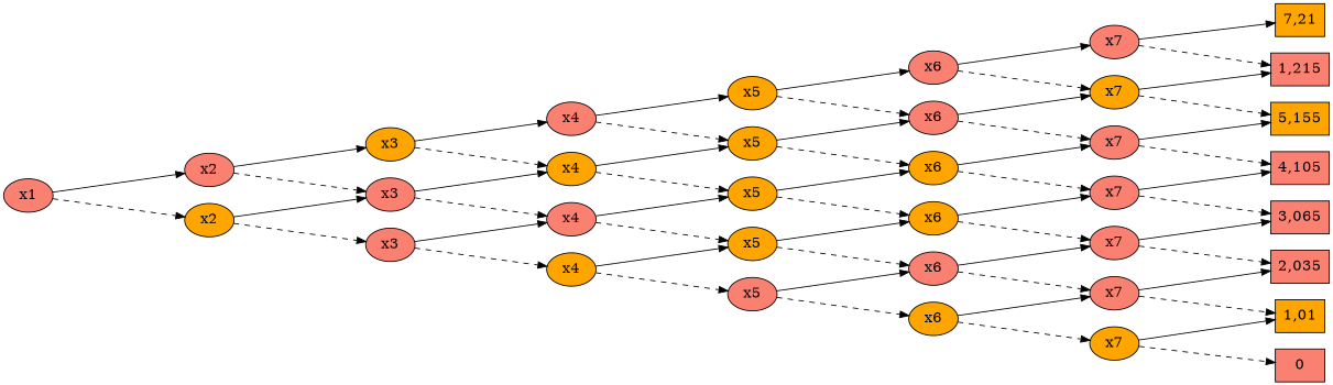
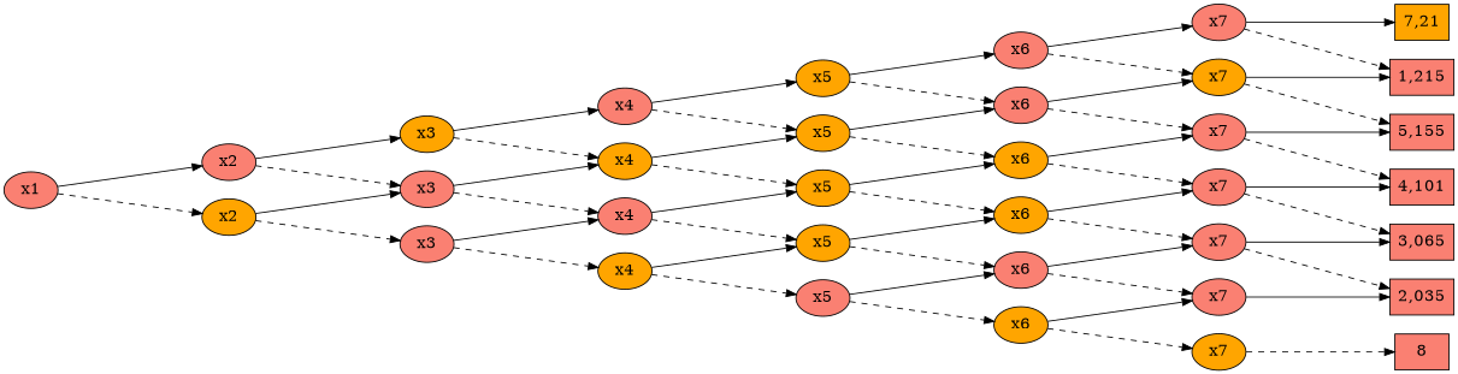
  digraph {
    fontname=Helvetica
    fontsize=16
    rankdir=LR
    ranksep=2.00
    node [color=black fillcolor=salmon fontsize=16 shape=ellipse style=filled]
    edge [color=black style=solid]
    n1 [label=x4]
    n2 [fillcolor=orange label=x5]
    n3 [fillcolor=orange label=x5]
    n4 [label=x6]
    n5 [label=x6]
    n6 [fillcolor=orange label=x6]
    n7 [fillcolor=orange label=x3]
    n8 [fillcolor=orange label=x4]
    n9 [fillcolor=orange label=x5]
    n10 [label=x2]
    n11 [label=x3]
    n12 [label=x4]
    n13 [label=x1]
    n14 [fillcolor=orange label=x2]
    n15 [label=x3]
    n16 [label=x7]
    n17 [label="1,215" shape=box]
    n18 [fillcolor=orange label="7,21" shape=box]
-   n19 [fillcolor=orange label="1,01" shape=box]
-   n20 [fillcolor=orange label="5,155" shape=box]
+   n20 [label="5,155" shape=box]
    n21 [fillcolor=orange label=x7]
    n22 [label=x7]
    n23 [label="3,065" shape=box]
    n24 [label="2,035" shape=box]
-   n25 [label="4,105" shape=box]
-   n26 [label=0 shape=box]
+   n25 [label="4,101" shape=box]
+   n26 [label=8 shape=box]
    n27 [fillcolor=orange label=x5]
    n28 [fillcolor=orange label=x6]
    n29 [label=x6]
    n30 [fillcolor=orange label=x4]
    n31 [label=x5]
    n32 [label=x7]
    n33 [label=x7]
    n34 [fillcolor=orange label=x6]
    n35 [label=x7]
    n36 [fillcolor=orange label=x7]
    n1 -> n2
    n1 -> n3 [style=dashed]
    n2 -> n4
    n2 -> n5 [style=dashed]
    n3 -> n5
    n3 -> n6 [style=dashed]
    n4 -> n16
    n4 -> n21 [style=dashed]
    n5 -> n21
    n5 -> n22 [style=dashed]
    n6 -> n22
    n6 -> n33 [style=dashed]
    n7 -> n1
    n7 -> n8 [style=dashed]
    n8 -> n3
    n8 -> n9 [style=dashed]
    n9 -> n6
    n9 -> n28 [style=dashed]
    n10 -> n7
    n10 -> n11 [style=dashed]
    n11 -> n8
    n11 -> n12 [style=dashed]
    n12 -> n9
    n12 -> n27 [style=dashed]
    n13 -> n10
    n13 -> n14 [style=dashed]
    n14 -> n11
    n14 -> n15 [style=dashed]
    n15 -> n12
    n15 -> n30 [style=dashed]
    n16 -> n17 [style=dashed]
    n16 -> n18
    n21 -> n17
    n21 -> n20 [style=dashed]
    n22 -> n20
    n22 -> n25 [style=dashed]
    n27 -> n28
    n27 -> n29 [style=dashed]
    n28 -> n33
    n28 -> n35 [style=dashed]
    n29 -> n32 [style=dashed]
    n29 -> n35
    n30 -> n27
    n30 -> n31 [style=dashed]
    n31 -> n29
    n31 -> n34 [style=dashed]
-   n32 -> n19 [style=dashed]
    n32 -> n24
    n33 -> n23 [style=dashed]
    n33 -> n25
    n34 -> n32
    n34 -> n36 [style=dashed]
    n35 -> n23
    n35 -> n24 [style=dashed]
-   n36 -> n19
    n36 -> n26 [style=dashed]
  }
